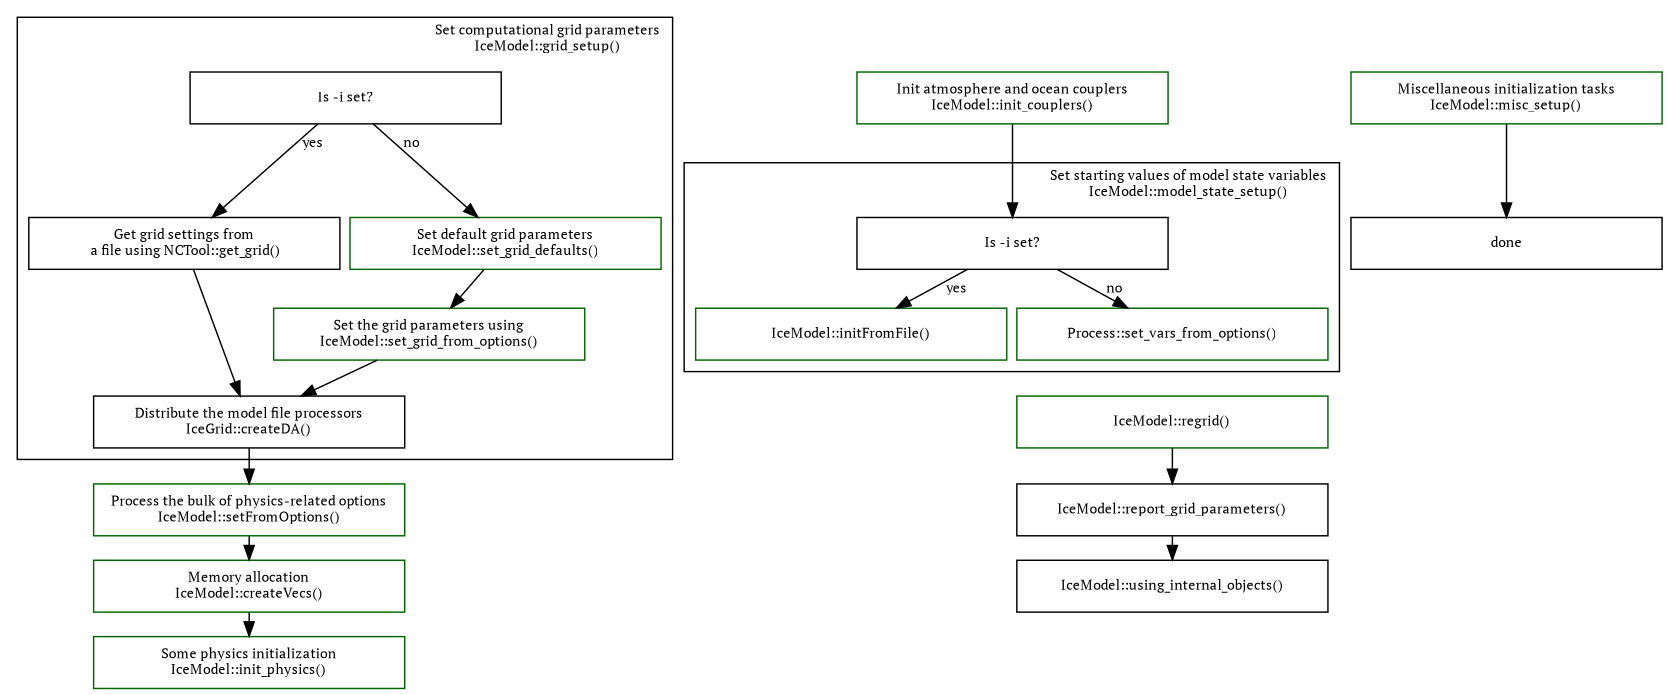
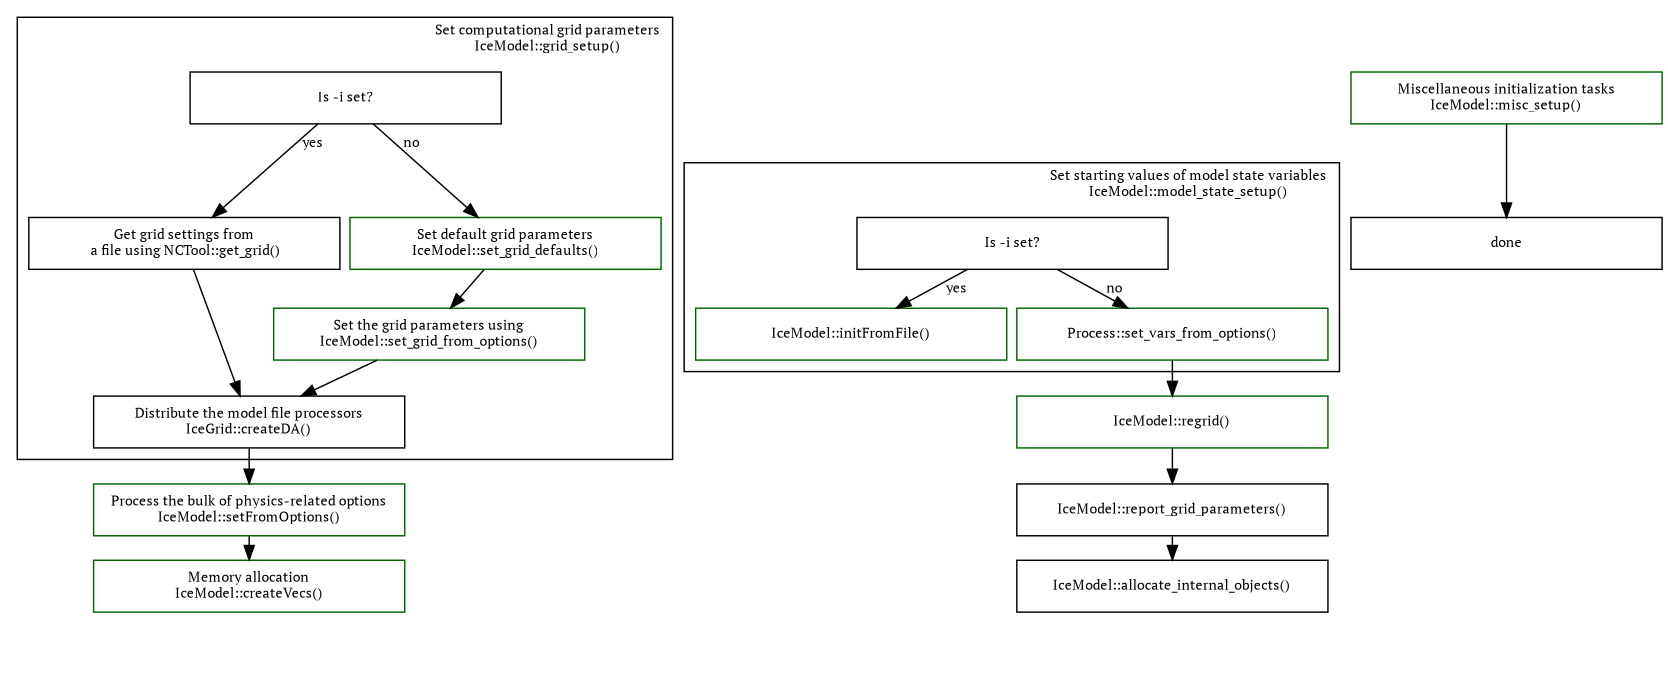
  digraph {
    fontname="PT Serif"
    fontsize=10
    nodesep=0.1
    ranksep=0.1
    node [fontname="PT Serif" fontsize=10 shape=box color=darkgreen]
    edge [fontname="PT Serif" fontsize=10]
    n1 [label="Get grid settings from\n a file using NCTool::get_grid()" width=3 color=""]
    n2 [label="Set default grid parameters\nIceModel::set_grid_defaults()" width=3]
    n3 [label="Is -i set?" width=3 color=""]
    n4 [label="Distribute the model file processors\nIceGrid::createDA()" width=3 color=""]
    n5 [label="Set the grid parameters using\nIceModel::set_grid_from_options()" width=3]
    n6 [label="Is -i set?" width=3 color=""]
    n7 [label="IceModel::initFromFile()" width=3]
    n8 [label="Process::set_vars_from_options()" width=3]
    n9 [label="Process the bulk of physics-related options\nIceModel::setFromOptions()" width=3]
    n10 [label="IceModel::regrid()" width=3]
    n11 [label="Memory allocation\nIceModel::createVecs()" width=3]
-   n12 [label="Some physics initialization\nIceModel::init_physics()" width=3]
-   n13 [label="Init atmosphere and ocean couplers\nIceModel::init_couplers()" width=3]
    n14 [label="IceModel::report_grid_parameters()" width=3 color=""]
-   n15 [label="IceModel::using_internal_objects()" width=3 color=""]
+   n15 [label="IceModel::allocate_internal_objects()" width=3 color=""]
    n16 [label="Miscellaneous initialization tasks\nIceModel::misc_setup()" width=3]
    done [width=3 color=""]
    subgraph cluster_1 {
      label="Set computational grid parameters\rIceModel::grid_setup()"
      labeljust=r
      n3
      n4
      n5
      subgraph sub_2 {
        label="Set computational grid parameters\rIceModel::grid_setup()"
        labeljust=r
        rank=same
        n1
        n2
      }
    }
    subgraph cluster_3 {
      label="Set starting values of model state variables\rIceModel::model_state_setup()"
      labeljust=r
      n6
      n7
      n8
    }
    n1 -> n4
    n2 -> n5
    n3 -> n1 [label=yes]
    n3 -> n2 [label=no]
    n4 -> n9
    n5 -> n4
    n6 -> n7 [label=yes]
    n6 -> n8 [label=no]
+   n8 -> n10
    n9 -> n11
    n10 -> n14
-   n11 -> n12
-   n13 -> n6
    n14 -> n15
    n16 -> done
  }
